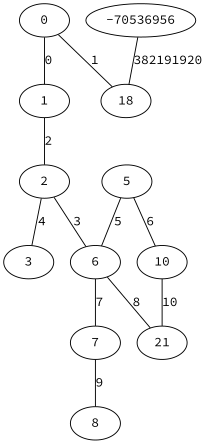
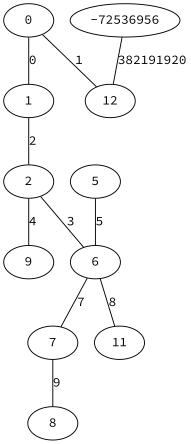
  graph {
    fontname="Source Code Pro"
    node [fontname="Source Code Pro"]
    edge [fontname="Source Code Pro"]
    0
    1
-   12 [label=18]
+   12
    2
    5
    6
-   10
-   3
+   3 [label=9]
    7
-   11 [label=21]
+   11
    8
-   -72536956 [label=-70536956]
+   -72536956
    0 -- 1 [label=0]
    0 -- 12 [label=1]
    1 -- 2 [label=2]
    2 -- 6 [label=3]
    2 -- 3 [label=4]
    5 -- 6 [label=5]
-   5 -- 10 [label=6]
    6 -- 7 [label=7]
    6 -- 11 [label=8]
-   10 -- 11 [label=10]
    7 -- 8 [label=9]
    -72536956 -- 12 [label=382191920]
  }
